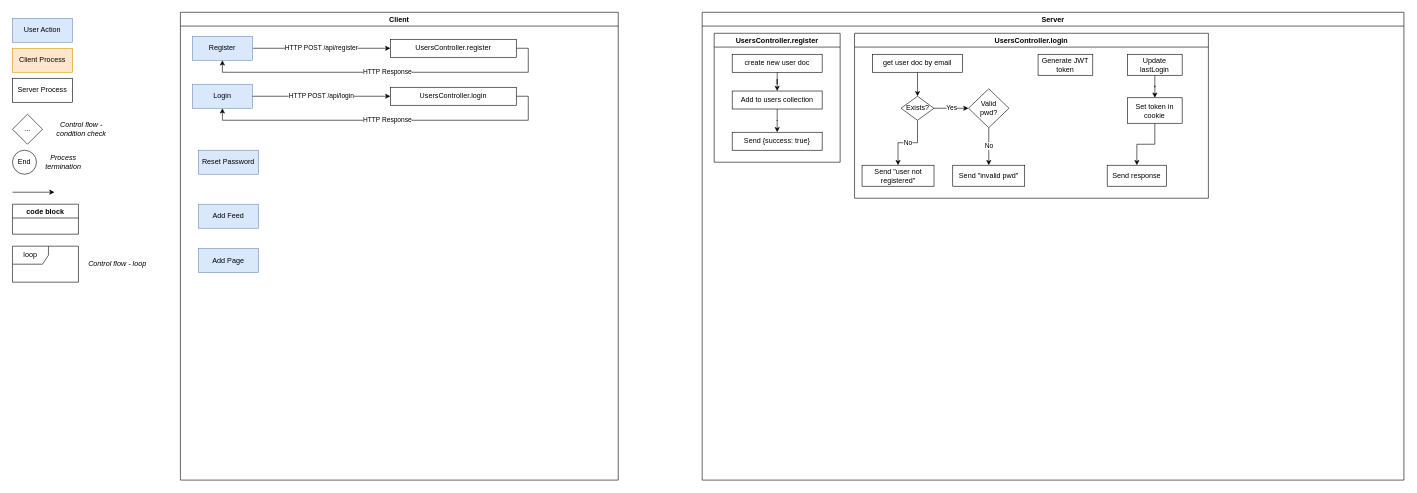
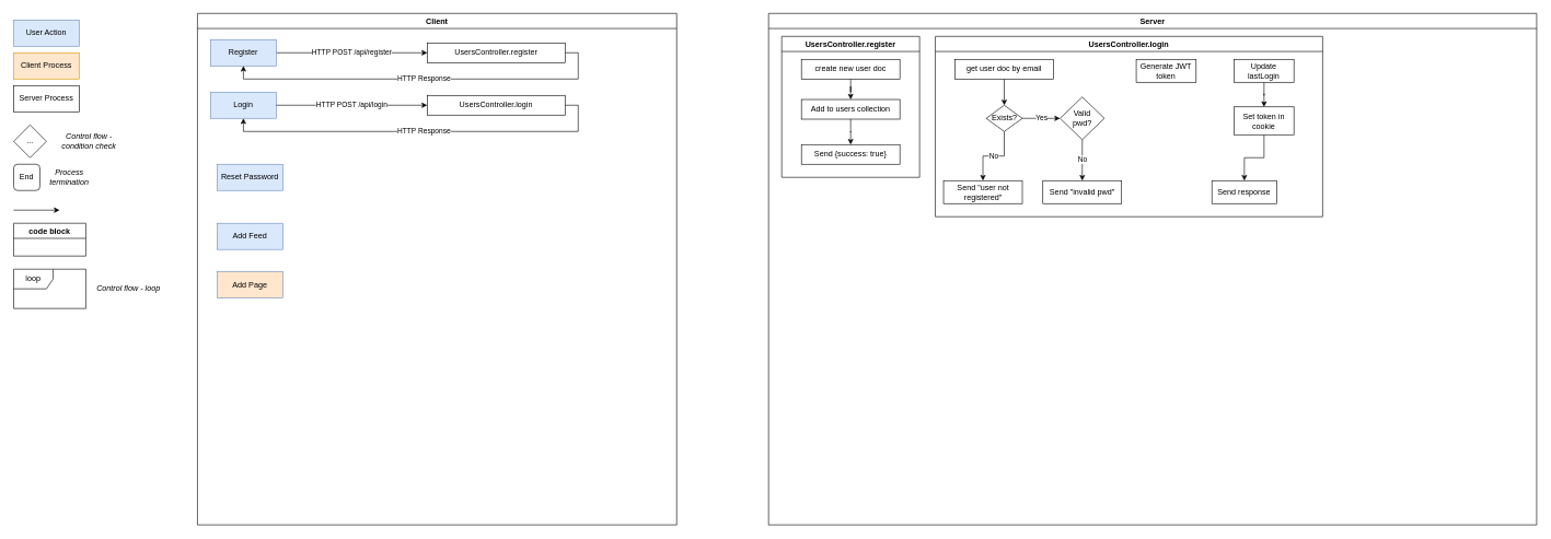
  <mxCell id="0" />
  <mxCell id="1" parent="0" />
  <mxCell id="2" value="Client" style="swimlane;whiteSpace=wrap;html=1;" vertex="1" parent="1"><mxGeometry x="300" y="20" width="730" height="780" as="geometry" /></mxCell>
  <mxCell id="3" value="HTTP POST /api/register" style="edgeStyle=orthogonalEdgeStyle;rounded=0;orthogonalLoop=1;jettySize=auto;html=1;exitX=1;exitY=0.5;exitDx=0;exitDy=0;entryX=0;entryY=0.5;entryDx=0;entryDy=0;" edge="1" parent="2" source="4" target="9"><mxGeometry relative="1" as="geometry" /></mxCell>
  <mxCell id="4" value="Register" style="rounded=0;whiteSpace=wrap;html=1;fillColor=#dae8fc;strokeColor=#6c8ebf;" vertex="1" parent="2"><mxGeometry x="20" y="40" width="100" height="40" as="geometry" /></mxCell>
  <mxCell id="5" value="Reset Password" style="rounded=0;whiteSpace=wrap;html=1;fillColor=#dae8fc;strokeColor=#6c8ebf;" vertex="1" parent="2"><mxGeometry x="30" y="230" width="100" height="40" as="geometry" /></mxCell>
  <mxCell id="6" value="Add Feed" style="rounded=0;whiteSpace=wrap;html=1;fillColor=#dae8fc;strokeColor=#6c8ebf;" vertex="1" parent="2"><mxGeometry x="30" y="320" width="100" height="40" as="geometry" /></mxCell>
- <mxCell id="7" value="Add Page" style="rounded=0;whiteSpace=wrap;html=1;fillColor=#dae8fc;strokeColor=#6c8ebf;" vertex="1" parent="2"><mxGeometry x="30" y="394" width="100" height="40" as="geometry" /></mxCell>
+ <mxCell id="7" value="Add Page" style="rounded=0;whiteSpace=wrap;html=1;fillColor=#ffe6cc;strokeColor=#6c8ebf;" vertex="1" parent="2"><mxGeometry x="30" y="394" width="100" height="40" as="geometry" /></mxCell>
  <mxCell id="8" value="HTTP Response" style="edgeStyle=orthogonalEdgeStyle;rounded=0;orthogonalLoop=1;jettySize=auto;html=1;exitX=1;exitY=0.5;exitDx=0;exitDy=0;entryX=0.5;entryY=1;entryDx=0;entryDy=0;" edge="1" parent="2" source="9" target="4"><mxGeometry relative="1" as="geometry" /></mxCell>
  <mxCell id="9" value="UsersController.register" style="rounded=0;whiteSpace=wrap;html=1;" vertex="1" parent="2"><mxGeometry x="350" y="45" width="210" height="30" as="geometry" /></mxCell>
  <mxCell id="10" value="Login" style="rounded=0;whiteSpace=wrap;html=1;fillColor=#dae8fc;strokeColor=#6c8ebf;" vertex="1" parent="2"><mxGeometry x="20" y="120" width="100" height="40" as="geometry" /></mxCell>
  <mxCell id="11" value="HTTP Response" style="edgeStyle=orthogonalEdgeStyle;rounded=0;orthogonalLoop=1;jettySize=auto;html=1;exitX=1;exitY=0.5;exitDx=0;exitDy=0;entryX=0.5;entryY=1;entryDx=0;entryDy=0;" edge="1" parent="2" source="12" target="10"><mxGeometry relative="1" as="geometry" /></mxCell>
  <mxCell id="12" value="UsersController.login" style="rounded=0;whiteSpace=wrap;html=1;" vertex="1" parent="2"><mxGeometry x="350" y="125" width="210" height="30" as="geometry" /></mxCell>
  <mxCell id="13" value="HTTP POST /api/login" style="edgeStyle=orthogonalEdgeStyle;rounded=0;orthogonalLoop=1;jettySize=auto;html=1;exitX=1;exitY=0.5;exitDx=0;exitDy=0;entryX=0;entryY=0.5;entryDx=0;entryDy=0;" edge="1" parent="2" source="10" target="12"><mxGeometry relative="1" as="geometry" /></mxCell>
  <mxCell id="14" value="Server" style="swimlane;whiteSpace=wrap;html=1;" vertex="1" parent="1"><mxGeometry x="1170" y="20" width="1170" height="780" as="geometry" /></mxCell>
  <mxCell id="15" value="UsersController.register" style="swimlane;whiteSpace=wrap;html=1;" vertex="1" parent="14"><mxGeometry x="20" y="35" width="210" height="215" as="geometry"><mxRectangle x="20" y="35" width="180" height="30" as="alternateBounds" /></mxGeometry></mxCell>
  <mxCell id="16" value="" style="edgeStyle=orthogonalEdgeStyle;rounded=0;orthogonalLoop=1;jettySize=auto;html=1;" edge="1" parent="15" source="17" target="19"><mxGeometry relative="1" as="geometry" /></mxCell>
  <mxCell id="17" value="create new user doc" style="rounded=0;whiteSpace=wrap;html=1;" vertex="1" parent="15"><mxGeometry x="30" y="35" width="150" height="30" as="geometry" /></mxCell>
  <mxCell id="18" value="" style="edgeStyle=orthogonalEdgeStyle;rounded=0;orthogonalLoop=1;jettySize=auto;html=1;" edge="1" parent="15" source="19" target="20"><mxGeometry relative="1" as="geometry" /></mxCell>
  <mxCell id="19" value="Add to users collection" style="rounded=0;whiteSpace=wrap;html=1;" vertex="1" parent="15"><mxGeometry x="30" y="96.25" width="150" height="30" as="geometry" /></mxCell>
  <mxCell id="20" value="Send {success: true}" style="rounded=0;whiteSpace=wrap;html=1;" vertex="1" parent="15"><mxGeometry x="30" y="165" width="150" height="30" as="geometry" /></mxCell>
  <mxCell id="21" value="UsersController.login" style="swimlane;whiteSpace=wrap;html=1;" vertex="1" parent="14"><mxGeometry x="254" y="35" width="590" height="275" as="geometry"><mxRectangle x="20" y="35" width="180" height="30" as="alternateBounds" /></mxGeometry></mxCell>
  <mxCell id="22" value="" style="edgeStyle=orthogonalEdgeStyle;rounded=0;orthogonalLoop=1;jettySize=auto;html=1;" edge="1" parent="21" source="23" target="26"><mxGeometry relative="1" as="geometry" /></mxCell>
  <mxCell id="23" value="get user doc by email" style="rounded=0;whiteSpace=wrap;html=1;" vertex="1" parent="21"><mxGeometry x="30" y="35" width="150" height="30" as="geometry" /></mxCell>
  <mxCell id="24" value="No" style="edgeStyle=orthogonalEdgeStyle;rounded=0;orthogonalLoop=1;jettySize=auto;html=1;" edge="1" parent="21" source="26" target="27"><mxGeometry relative="1" as="geometry" /></mxCell>
  <mxCell id="25" value="Yes" style="edgeStyle=orthogonalEdgeStyle;rounded=0;orthogonalLoop=1;jettySize=auto;html=1;" edge="1" parent="21" source="26" target="29"><mxGeometry relative="1" as="geometry" /></mxCell>
  <mxCell id="26" value="Exists?" style="rhombus;whiteSpace=wrap;html=1;rounded=0;" vertex="1" parent="21"><mxGeometry x="77.5" y="105" width="55" height="40" as="geometry" /></mxCell>
  <mxCell id="27" value="Send &quot;user not registered&quot;" style="whiteSpace=wrap;html=1;rounded=0;" vertex="1" parent="21"><mxGeometry x="12.5" y="220" width="120" height="35" as="geometry" /></mxCell>
  <mxCell id="28" value="No" style="edgeStyle=orthogonalEdgeStyle;rounded=0;orthogonalLoop=1;jettySize=auto;html=1;" edge="1" parent="21" source="29" target="30"><mxGeometry relative="1" as="geometry" /></mxCell>
  <mxCell id="29" value="Valid &lt;br&gt;pwd?" style="rhombus;whiteSpace=wrap;html=1;rounded=0;" vertex="1" parent="21"><mxGeometry x="190" y="92.5" width="67.5" height="65" as="geometry" /></mxCell>
  <mxCell id="30" value="Send &quot;invalid pwd&quot;" style="whiteSpace=wrap;html=1;rounded=0;" vertex="1" parent="21"><mxGeometry x="163.75" y="220" width="120" height="35" as="geometry" /></mxCell>
  <mxCell id="31" value="Generate JWT token" style="whiteSpace=wrap;html=1;rounded=0;" vertex="1" parent="21"><mxGeometry x="306" y="35" width="91.25" height="35" as="geometry" /></mxCell>
  <mxCell id="32" value="" style="edgeStyle=orthogonalEdgeStyle;rounded=0;orthogonalLoop=1;jettySize=auto;html=1;" edge="1" parent="21" source="33" target="35"><mxGeometry relative="1" as="geometry" /></mxCell>
  <mxCell id="33" value="Update lastLogin" style="whiteSpace=wrap;html=1;rounded=0;" vertex="1" parent="21"><mxGeometry x="455" y="35" width="91.25" height="35" as="geometry" /></mxCell>
  <mxCell id="34" value="" style="edgeStyle=orthogonalEdgeStyle;rounded=0;orthogonalLoop=1;jettySize=auto;html=1;" edge="1" parent="21" source="35" target="36"><mxGeometry relative="1" as="geometry" /></mxCell>
  <mxCell id="35" value="Set token in cookie" style="whiteSpace=wrap;html=1;rounded=0;" vertex="1" parent="21"><mxGeometry x="455" y="107.5" width="91.25" height="42.5" as="geometry" /></mxCell>
  <mxCell id="36" value="Send response" style="whiteSpace=wrap;html=1;rounded=0;" vertex="1" parent="21"><mxGeometry x="421.25" y="220" width="98.75" height="35" as="geometry" /></mxCell>
  <mxCell id="37" value="User Action" style="rounded=0;whiteSpace=wrap;html=1;fillColor=#dae8fc;strokeColor=#6c8ebf;" vertex="1" parent="1"><mxGeometry x="20" y="30" width="100" height="40" as="geometry" /></mxCell>
  <mxCell id="38" value="Client Process" style="rounded=0;whiteSpace=wrap;html=1;fillColor=#ffe6cc;strokeColor=#d79b00;" vertex="1" parent="1"><mxGeometry x="20" y="80" width="100" height="40" as="geometry" /></mxCell>
  <mxCell id="39" value="Server Process" style="rounded=0;whiteSpace=wrap;html=1;" vertex="1" parent="1"><mxGeometry x="20" y="130" width="100" height="40" as="geometry" /></mxCell>
  <mxCell id="40" value="" style="group;fontStyle=2" vertex="1" connectable="0" parent="1"><mxGeometry x="20" y="250" width="120" height="40" as="geometry" /></mxCell>
- <mxCell id="41" value="End" style="ellipse;whiteSpace=wrap;html=1;" vertex="1" parent="40"><mxGeometry width="40" height="40" as="geometry" /></mxCell>
+ <mxCell id="41" value="End" style="whiteSpace=wrap;html=1;rounded=1;" vertex="1" parent="40"><mxGeometry width="40" height="40" as="geometry" /></mxCell>
  <mxCell id="42" value="&lt;i&gt;Process termination&lt;/i&gt;" style="text;html=1;strokeColor=none;fillColor=none;align=center;verticalAlign=middle;whiteSpace=wrap;rounded=0;" vertex="1" parent="40"><mxGeometry x="50" y="5" width="70" height="30" as="geometry" /></mxCell>
  <mxCell id="43" value="" style="group" vertex="1" connectable="0" parent="1"><mxGeometry x="20" y="190" width="170" height="50" as="geometry" /></mxCell>
  <mxCell id="44" value="..." style="rhombus;whiteSpace=wrap;html=1;" vertex="1" parent="43"><mxGeometry width="50" height="50" as="geometry" /></mxCell>
  <mxCell id="45" value="&lt;i&gt;Control flow - condition check&lt;/i&gt;" style="text;html=1;strokeColor=none;fillColor=none;align=center;verticalAlign=middle;whiteSpace=wrap;rounded=0;" vertex="1" parent="43"><mxGeometry x="60" y="10" width="110" height="30" as="geometry" /></mxCell>
  <mxCell id="46" value="code block" style="swimlane;whiteSpace=wrap;html=1;" vertex="1" parent="1"><mxGeometry x="20" y="340" width="110" height="50" as="geometry" /></mxCell>
  <mxCell id="47" value="" style="group" vertex="1" connectable="0" parent="1"><mxGeometry x="20" y="300" width="170" height="30" as="geometry" /></mxCell>
  <mxCell id="48" value="" style="endArrow=classic;html=1;rounded=0;endFill=1;" edge="1" parent="47"><mxGeometry width="50" height="50" relative="1" as="geometry"><mxPoint y="20" as="sourcePoint" /><mxPoint x="70" y="20" as="targetPoint" /></mxGeometry></mxCell>
  <mxCell id="49" value="" style="group" vertex="1" connectable="0" parent="1"><mxGeometry x="20" y="410" width="230" height="60" as="geometry" /></mxCell>
  <mxCell id="50" value="loop" style="shape=umlFrame;whiteSpace=wrap;html=1;pointerEvents=0;" vertex="1" parent="49"><mxGeometry width="110" height="60" as="geometry" /></mxCell>
  <mxCell id="51" value="&lt;i&gt;Control flow - loop&lt;/i&gt;" style="text;html=1;strokeColor=none;fillColor=none;align=center;verticalAlign=middle;whiteSpace=wrap;rounded=0;" vertex="1" parent="49"><mxGeometry x="120" y="14" width="110" height="30" as="geometry" /></mxCell>
